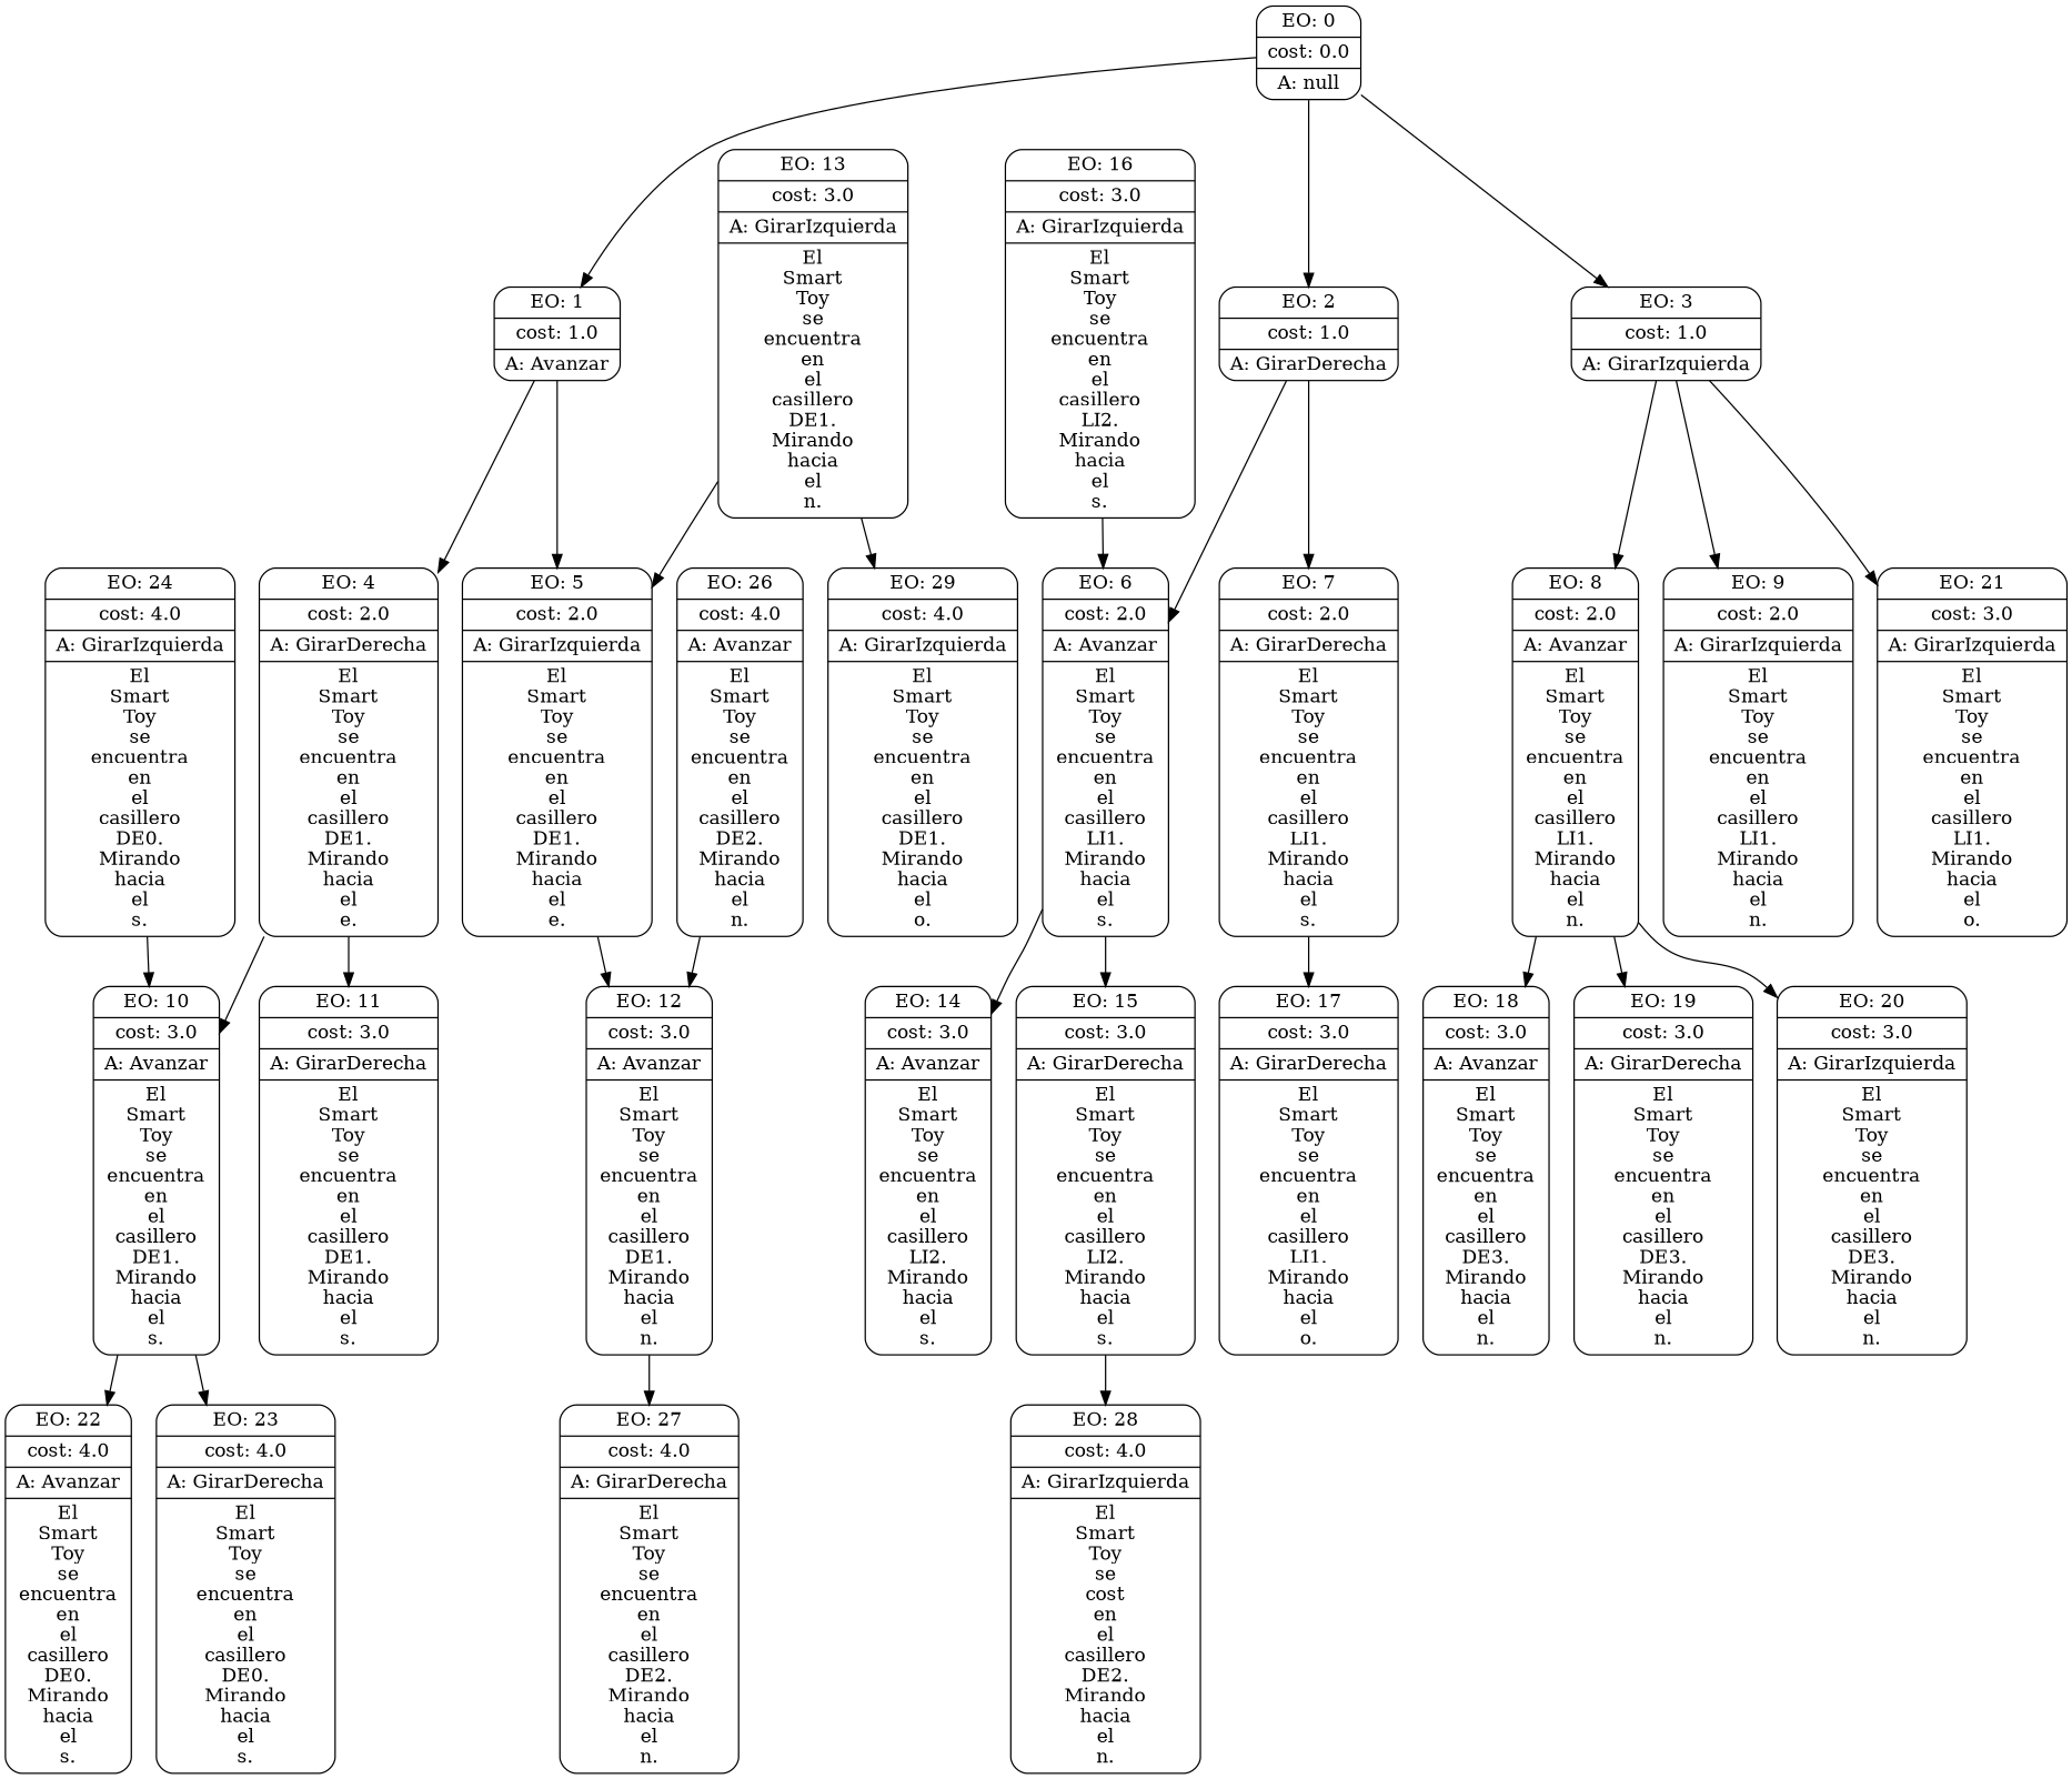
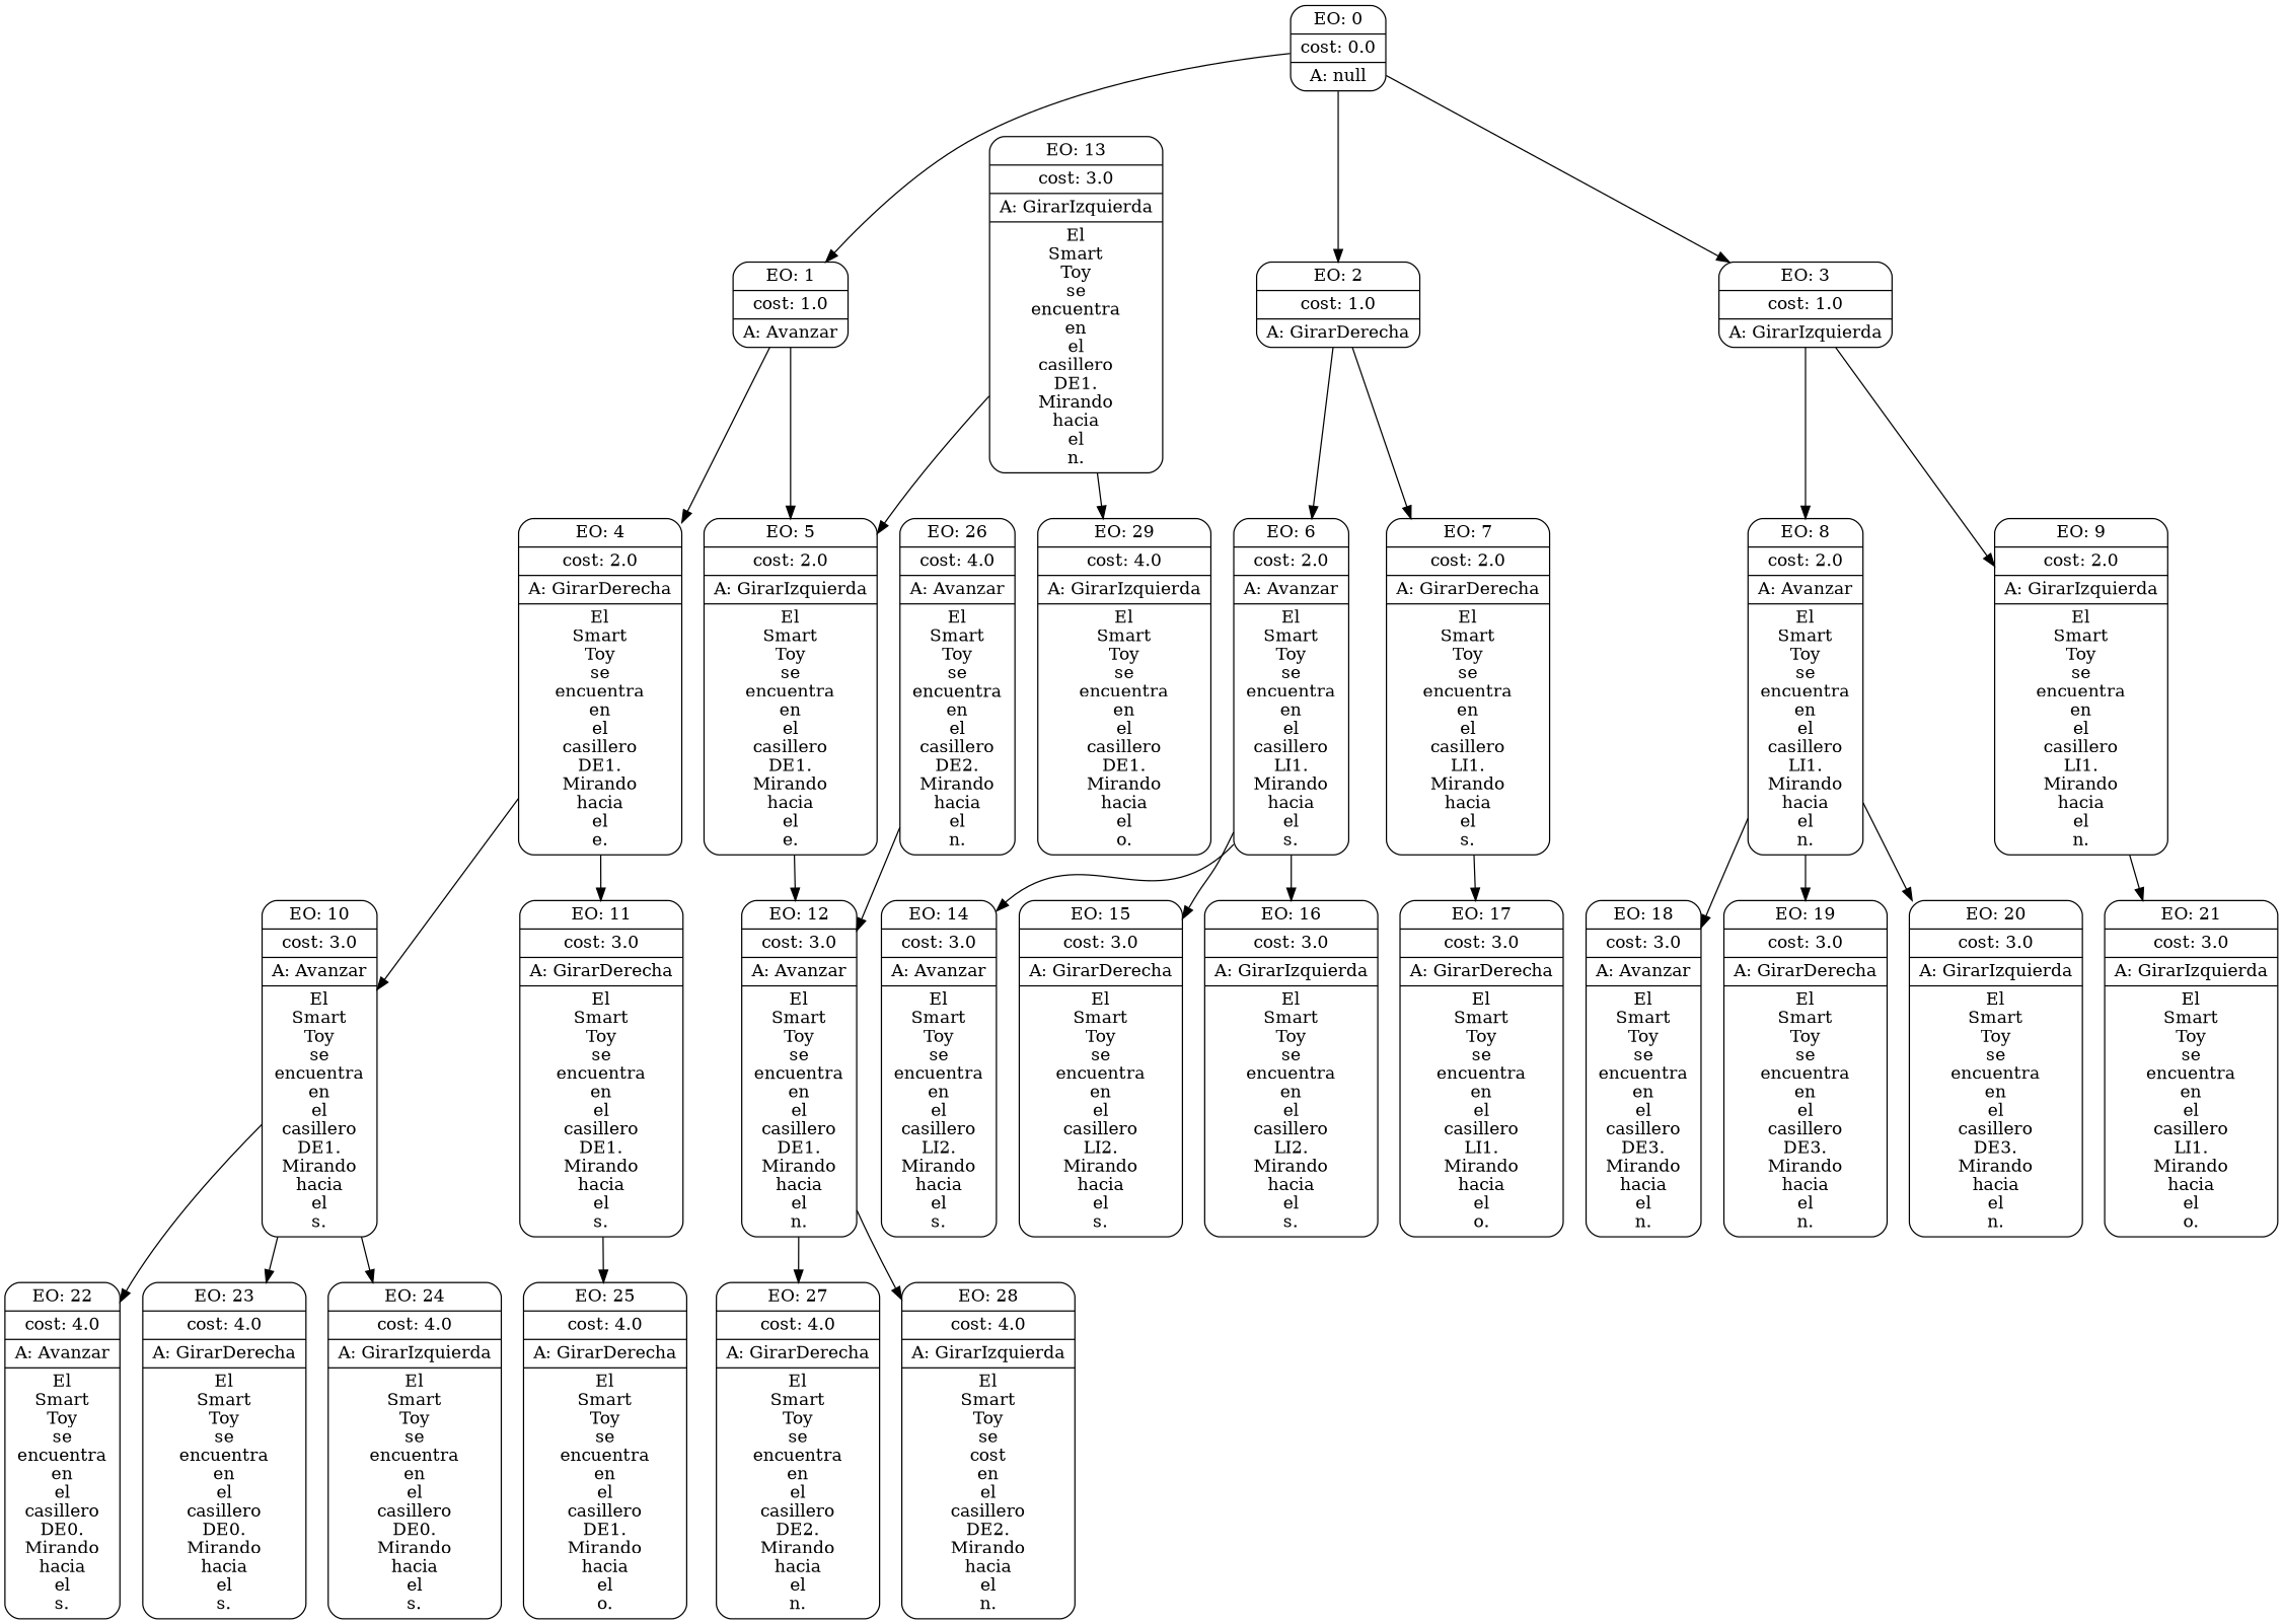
  digraph {
    node [shape=Mrecord]
    n1 [label="{EO: 0|cost: 0.0|A: null}"]
    n2 [label="{EO: 1|cost: 1.0|A: Avanzar}"]
    n3 [label="{EO: 2|cost: 1.0|A: GirarDerecha}"]
    n4 [label="{EO: 3|cost: 1.0|A: GirarIzquierda}"]
    n5 [label="{EO: 4|cost: 2.0|A: GirarDerecha|El\nSmart\nToy\nse\nencuentra\nen\nel\ncasillero\nDE1.\nMirando\nhacia\nel\ne.\n}"]
    n6 [label="{EO: 5|cost: 2.0|A: GirarIzquierda|El\nSmart\nToy\nse\nencuentra\nen\nel\ncasillero\nDE1.\nMirando\nhacia\nel\ne.\n}"]
    n7 [label="{EO: 6|cost: 2.0|A: Avanzar|El\nSmart\nToy\nse\nencuentra\nen\nel\ncasillero\nLI1.\nMirando\nhacia\nel\ns.\n}"]
    n8 [label="{EO: 7|cost: 2.0|A: GirarDerecha|El\nSmart\nToy\nse\nencuentra\nen\nel\ncasillero\nLI1.\nMirando\nhacia\nel\ns.\n}"]
    n9 [label="{EO: 8|cost: 2.0|A: Avanzar|El\nSmart\nToy\nse\nencuentra\nen\nel\ncasillero\nLI1.\nMirando\nhacia\nel\nn.\n}"]
    n10 [label="{EO: 9|cost: 2.0|A: GirarIzquierda|El\nSmart\nToy\nse\nencuentra\nen\nel\ncasillero\nLI1.\nMirando\nhacia\nel\nn.\n}"]
    n11 [label="{EO: 10|cost: 3.0|A: Avanzar|El\nSmart\nToy\nse\nencuentra\nen\nel\ncasillero\nDE1.\nMirando\nhacia\nel\ns.\n}"]
    n12 [label="{EO: 11|cost: 3.0|A: GirarDerecha|El\nSmart\nToy\nse\nencuentra\nen\nel\ncasillero\nDE1.\nMirando\nhacia\nel\ns.\n}"]
    n13 [label="{EO: 12|cost: 3.0|A: Avanzar|El\nSmart\nToy\nse\nencuentra\nen\nel\ncasillero\nDE1.\nMirando\nhacia\nel\nn.\n}"]
    n14 [label="{EO: 22|cost: 4.0|A: Avanzar|El\nSmart\nToy\nse\nencuentra\nen\nel\ncasillero\nDE0.\nMirando\nhacia\nel\ns.\n}"]
    n15 [label="{EO: 23|cost: 4.0|A: GirarDerecha|El\nSmart\nToy\nse\nencuentra\nen\nel\ncasillero\nDE0.\nMirando\nhacia\nel\ns.\n}"]
    n16 [label="{EO: 24|cost: 4.0|A: GirarIzquierda|El\nSmart\nToy\nse\nencuentra\nen\nel\ncasillero\nDE0.\nMirando\nhacia\nel\ns.\n}"]
+   n17 [label="{EO: 25|cost: 4.0|A: GirarDerecha|El\nSmart\nToy\nse\nencuentra\nen\nel\ncasillero\nDE1.\nMirando\nhacia\nel\no.\n}"]
    n18 [label="{EO: 27|cost: 4.0|A: GirarDerecha|El\nSmart\nToy\nse\nencuentra\nen\nel\ncasillero\nDE2.\nMirando\nhacia\nel\nn.\n}"]
    n19 [label="{EO: 28|cost: 4.0|A: GirarIzquierda|El\nSmart\nToy\nse\ncost\nen\nel\ncasillero\nDE2.\nMirando\nhacia\nel\nn.\n}"]
    n20 [label="{EO: 13|cost: 3.0|A: GirarIzquierda|El\nSmart\nToy\nse\nencuentra\nen\nel\ncasillero\nDE1.\nMirando\nhacia\nel\nn.\n}"]
    n21 [label="{EO: 29|cost: 4.0|A: GirarIzquierda|El\nSmart\nToy\nse\nencuentra\nen\nel\ncasillero\nDE1.\nMirando\nhacia\nel\no.\n}"]
    n22 [label="{EO: 26|cost: 4.0|A: Avanzar|El\nSmart\nToy\nse\nencuentra\nen\nel\ncasillero\nDE2.\nMirando\nhacia\nel\nn.\n}"]
    n23 [label="{EO: 14|cost: 3.0|A: Avanzar|El\nSmart\nToy\nse\nencuentra\nen\nel\ncasillero\nLI2.\nMirando\nhacia\nel\ns.\n}"]
    n24 [label="{EO: 15|cost: 3.0|A: GirarDerecha|El\nSmart\nToy\nse\nencuentra\nen\nel\ncasillero\nLI2.\nMirando\nhacia\nel\ns.\n}"]
    n25 [label="{EO: 16|cost: 3.0|A: GirarIzquierda|El\nSmart\nToy\nse\nencuentra\nen\nel\ncasillero\nLI2.\nMirando\nhacia\nel\ns.\n}"]
    n26 [label="{EO: 17|cost: 3.0|A: GirarDerecha|El\nSmart\nToy\nse\nencuentra\nen\nel\ncasillero\nLI1.\nMirando\nhacia\nel\no.\n}"]
    n27 [label="{EO: 18|cost: 3.0|A: Avanzar|El\nSmart\nToy\nse\nencuentra\nen\nel\ncasillero\nDE3.\nMirando\nhacia\nel\nn.\n}"]
    n28 [label="{EO: 19|cost: 3.0|A: GirarDerecha|El\nSmart\nToy\nse\nencuentra\nen\nel\ncasillero\nDE3.\nMirando\nhacia\nel\nn.\n}"]
    n29 [label="{EO: 20|cost: 3.0|A: GirarIzquierda|El\nSmart\nToy\nse\nencuentra\nen\nel\ncasillero\nDE3.\nMirando\nhacia\nel\nn.\n}"]
    n30 [label="{EO: 21|cost: 3.0|A: GirarIzquierda|El\nSmart\nToy\nse\nencuentra\nen\nel\ncasillero\nLI1.\nMirando\nhacia\nel\no.\n}"]
    n1 -> n2
    n1 -> n3
    n1 -> n4
    n2 -> n5
    n2 -> n6
    n3 -> n7
    n3 -> n8
    n4 -> n9
    n4 -> n10
    n5 -> n11
    n5 -> n12
    n6 -> n13
    n7 -> n23
    n7 -> n24
-   n25 -> n7
+   n7 -> n25
    n8 -> n26
    n9 -> n27
    n9 -> n28
    n9 -> n29
-   n4 -> n30
+   n10 -> n30
    n11 -> n14
    n11 -> n15
-   n16 -> n11
+   n11 -> n16
+   n12 -> n17
    n13 -> n18
-   n24 -> n19
+   n13 -> n19
    n20 -> n6
    n20 -> n21
    n22 -> n13
  }
